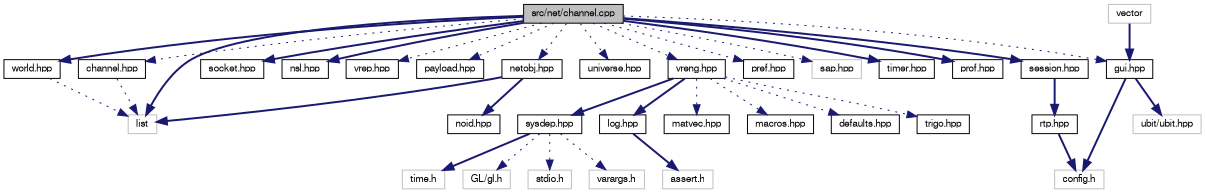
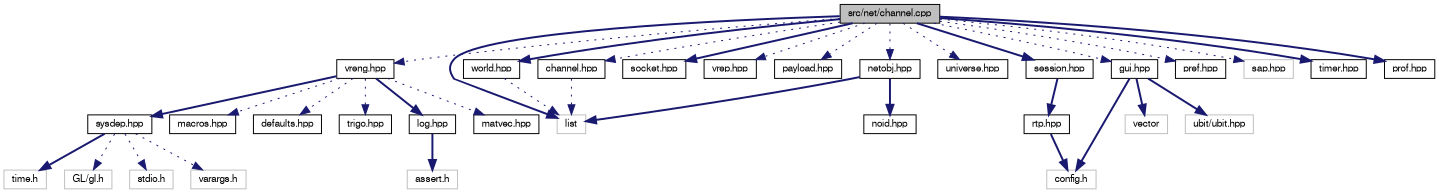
  digraph {
    node [color=black fontname=FreeSans fontsize=10 shape=record]
    edge [color=midnightblue fontname=FreeSans fontsize=10 labelfontname=FreeSans labelfontsize=10 style=dotted]
    n1 [fillcolor=grey75 fontcolor=black height=0.2 label="src/net/channel.cpp" style=filled width=0.4]
    n2 [height=0.2 label="vreng.hpp" width=0.4]
    n3 [height=0.2 label="channel.hpp" width=0.4]
    n4 [color=grey75 height=0.2 label=list width=0.4]
    n5 [height=0.2 label="netobj.hpp" width=0.4]
    n6 [height=0.2 label="socket.hpp" width=0.4]
-   n7 [height=0.2 label="nsl.hpp" width=0.4]
    n8 [height=0.2 label="vrep.hpp" width=0.4]
    n9 [height=0.2 label="payload.hpp" width=0.4]
    n10 [height=0.2 label="session.hpp" width=0.4]
    n11 [height=0.2 label="universe.hpp" width=0.4]
    n12 [height=0.2 label="world.hpp" width=0.4]
    n13 [height=0.2 label="gui.hpp" width=0.4]
    n14 [height=0.2 label="pref.hpp" width=0.4]
    n15 [color=grey75 height=0.2 label="sap.hpp" width=0.4]
    n16 [height=0.2 label="timer.hpp" width=0.4]
    n17 [height=0.2 label="prof.hpp" width=0.4]
    n18 [height=0.2 label="sysdep.hpp" width=0.4]
    n19 [height=0.2 label="macros.hpp" width=0.4]
    n20 [height=0.2 label="defaults.hpp" width=0.4]
    n21 [height=0.2 label="trigo.hpp" width=0.4]
    n22 [height=0.2 label="log.hpp" width=0.4]
    n23 [height=0.2 label="matvec.hpp" width=0.4]
    n24 [height=0.2 label="noid.hpp" width=0.4]
    n25 [height=0.2 label="rtp.hpp" width=0.4]
    n26 [color=grey75 height=0.2 label="config.h" width=0.4]
    n27 [color=grey75 height=0.2 label=vector width=0.4]
    n28 [color=grey75 height=0.2 label="ubit/ubit.hpp" width=0.4]
    n29 [color=grey75 height=0.2 label="stdio.h" width=0.4]
    n30 [color=grey75 height=0.2 label="varargs.h" width=0.4]
    n31 [color=grey75 height=0.2 label="time.h" width=0.4]
    n32 [color=grey75 height=0.2 label="GL/gl.h" width=0.4]
    n33 [color=grey75 height=0.2 label="assert.h" width=0.4]
    n1 -> n2
    n1 -> n3
    n1 -> n4 [style=bold]
    n1 -> n5
    n1 -> n6 [style=bold]
-   n1 -> n7 [style=bold]
    n1 -> n8
    n1 -> n9
    n1 -> n10 [style=bold]
    n1 -> n11
    n1 -> n12 [style=bold]
    n1 -> n13
    n1 -> n14
    n1 -> n15
    n1 -> n16 [style=bold]
    n1 -> n17 [style=bold]
    n2 -> n18 [style=bold]
    n2 -> n19
    n2 -> n20
    n2 -> n21
    n2 -> n22 [style=bold]
    n2 -> n23
    n3 -> n4
    n5 -> n4 [style=bold]
    n5 -> n24 [style=bold]
    n10 -> n25 [style=bold]
    n12 -> n4
    n13 -> n26 [style=bold]
-   n27 -> n13 [style=bold]
+   n13 -> n27 [style=bold]
    n13 -> n28 [style=bold]
    n18 -> n29
    n18 -> n30
    n18 -> n31 [style=bold]
    n18 -> n32
    n22 -> n33 [style=bold]
    n25 -> n26 [style=bold]
  }
